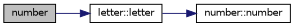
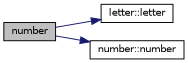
  digraph {
    rankdir=LR
    node [color=black fillcolor=white fontname=Helvetica fontsize=10 shape=record style=filled]
    edge [color=midnightblue fontname=Helvetica fontsize=10 labelfontname=Helvetica labelfontsize=10 style=solid]
    n1 [fillcolor=grey75 fontcolor=black height=0.2 label=number width=0.4]
    n2 [height=0.2 label="letter::letter" width=0.4]
    n3 [height=0.2 label="number::number" width=0.4]
    n1 -> n2
-   n2 -> n3
+   n1 -> n3
  }
